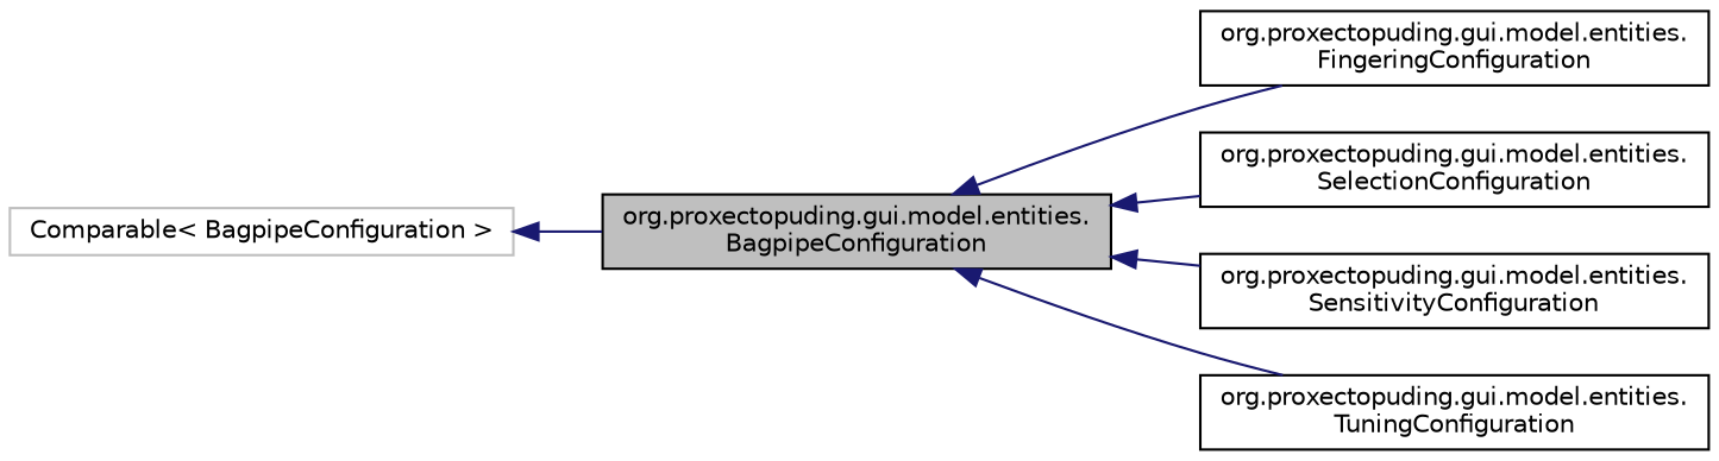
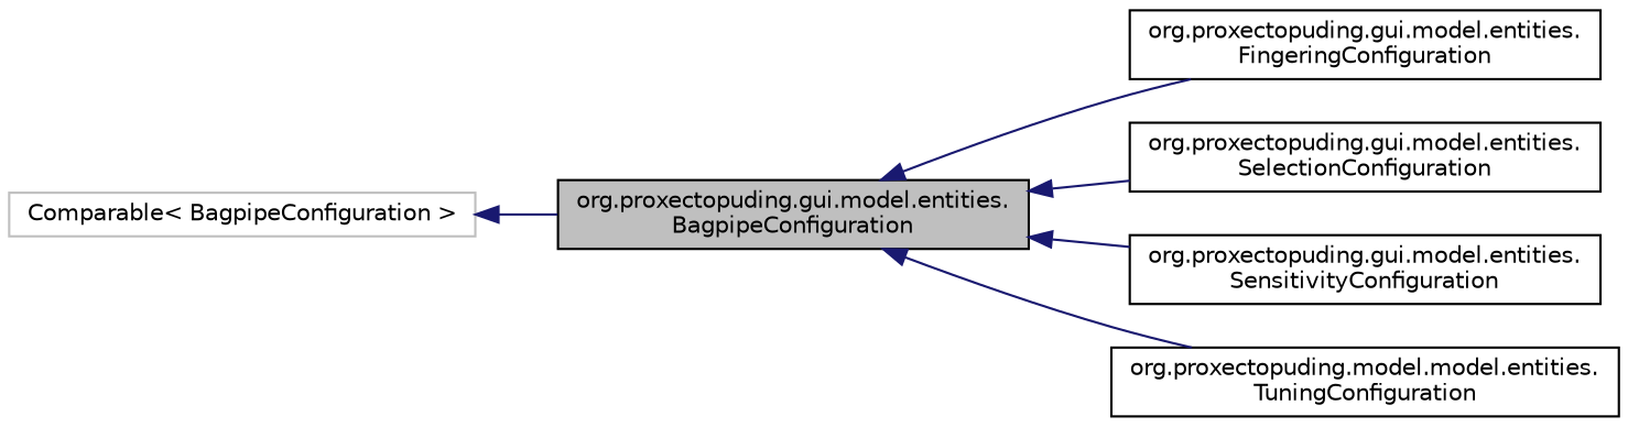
  digraph {
    rankdir=LR
    node [color=black fillcolor=white fontname=Helvetica fontsize=10 shape=record style=filled]
    edge [color=midnightblue dir=back fontname=Helvetica fontsize=10 labelfontname=Helvetica labelfontsize=10 style=solid]
    n1 [fillcolor=grey75 fontcolor=black height=0.2 label="org.proxectopuding.gui.model.entities.\lBagpipeConfiguration" width=0.4]
    n2 [height=0.2 label="org.proxectopuding.gui.model.entities.\lFingeringConfiguration" width=0.4]
    n3 [height=0.2 label="org.proxectopuding.gui.model.entities.\lSelectionConfiguration" width=0.4]
    n4 [height=0.2 label="org.proxectopuding.gui.model.entities.\lSensitivityConfiguration" width=0.4]
-   n5 [height=0.2 label="org.proxectopuding.gui.model.entities.\lTuningConfiguration" width=0.4]
+   n5 [height=0.2 label="org.proxectopuding.model.model.entities.\lTuningConfiguration" width=0.4]
    n6 [color=grey75 height=0.2 label="Comparable\< BagpipeConfiguration \>" width=0.4]
    n1 -> n2
    n1 -> n3
    n1 -> n4
    n1 -> n5
    n6 -> n1
  }
